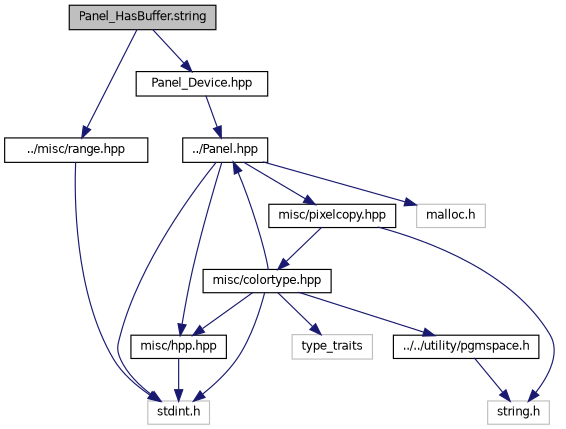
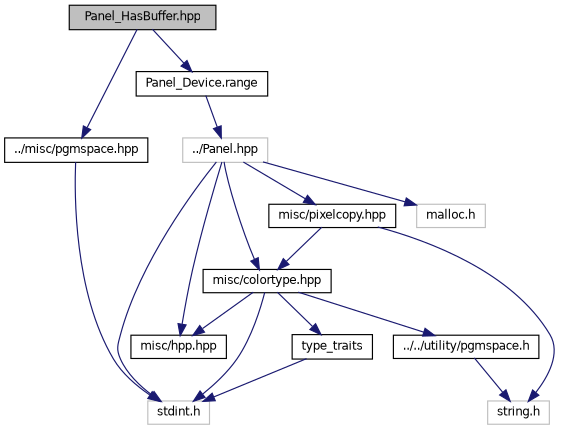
  digraph {
    node [color=black fillcolor=white fontname=Helvetica fontsize=10 shape=record style=filled]
    edge [color=midnightblue fontname=Helvetica fontsize=10 labelfontname=Helvetica labelfontsize=10 style=solid]
-   n1 [fillcolor=grey75 fontcolor=black height=0.2 label="Panel_HasBuffer.string" width=0.4]
-   n2 [height=0.2 label="Panel_Device.hpp" width=0.4]
-   n3 [height=0.2 label="../misc/range.hpp" width=0.4]
-   n4 [height=0.2 label="../Panel.hpp" width=0.4]
+   n1 [fillcolor=grey75 fontcolor=black height=0.2 label="Panel_HasBuffer.hpp" width=0.4]
+   n2 [height=0.2 label="Panel_Device.range" width=0.4]
+   n3 [height=0.2 label="../misc/pgmspace.hpp" width=0.4]
+   n4 [color=grey75 height=0.2 label="../Panel.hpp" width=0.4]
    n5 [color=grey75 height=0.2 label="stdint.h" width=0.4]
    n6 [color=grey75 height=0.2 label="malloc.h" width=0.4]
    n7 [height=0.2 label="misc/hpp.hpp" width=0.4]
    n8 [height=0.2 label="misc/colortype.hpp" width=0.4]
    n9 [height=0.2 label="misc/pixelcopy.hpp" width=0.4]
-   n10 [color=grey75 height=0.2 label=type_traits width=0.4]
+   n10 [height=0.2 label=type_traits width=0.4]
    n11 [height=0.2 label="../../utility/pgmspace.h" width=0.4]
    n12 [color=grey75 height=0.2 label="string.h" width=0.4]
    n1 -> n2
    n1 -> n3
    n2 -> n4
    n3 -> n5
    n4 -> n5
    n4 -> n6
    n4 -> n7
-   n8 -> n4
+   n4 -> n8
    n4 -> n9
-   n7 -> n5
+   n10 -> n5
    n8 -> n5
    n8 -> n7
    n8 -> n10
    n8 -> n11
    n9 -> n8
    n9 -> n12
    n11 -> n12
  }
